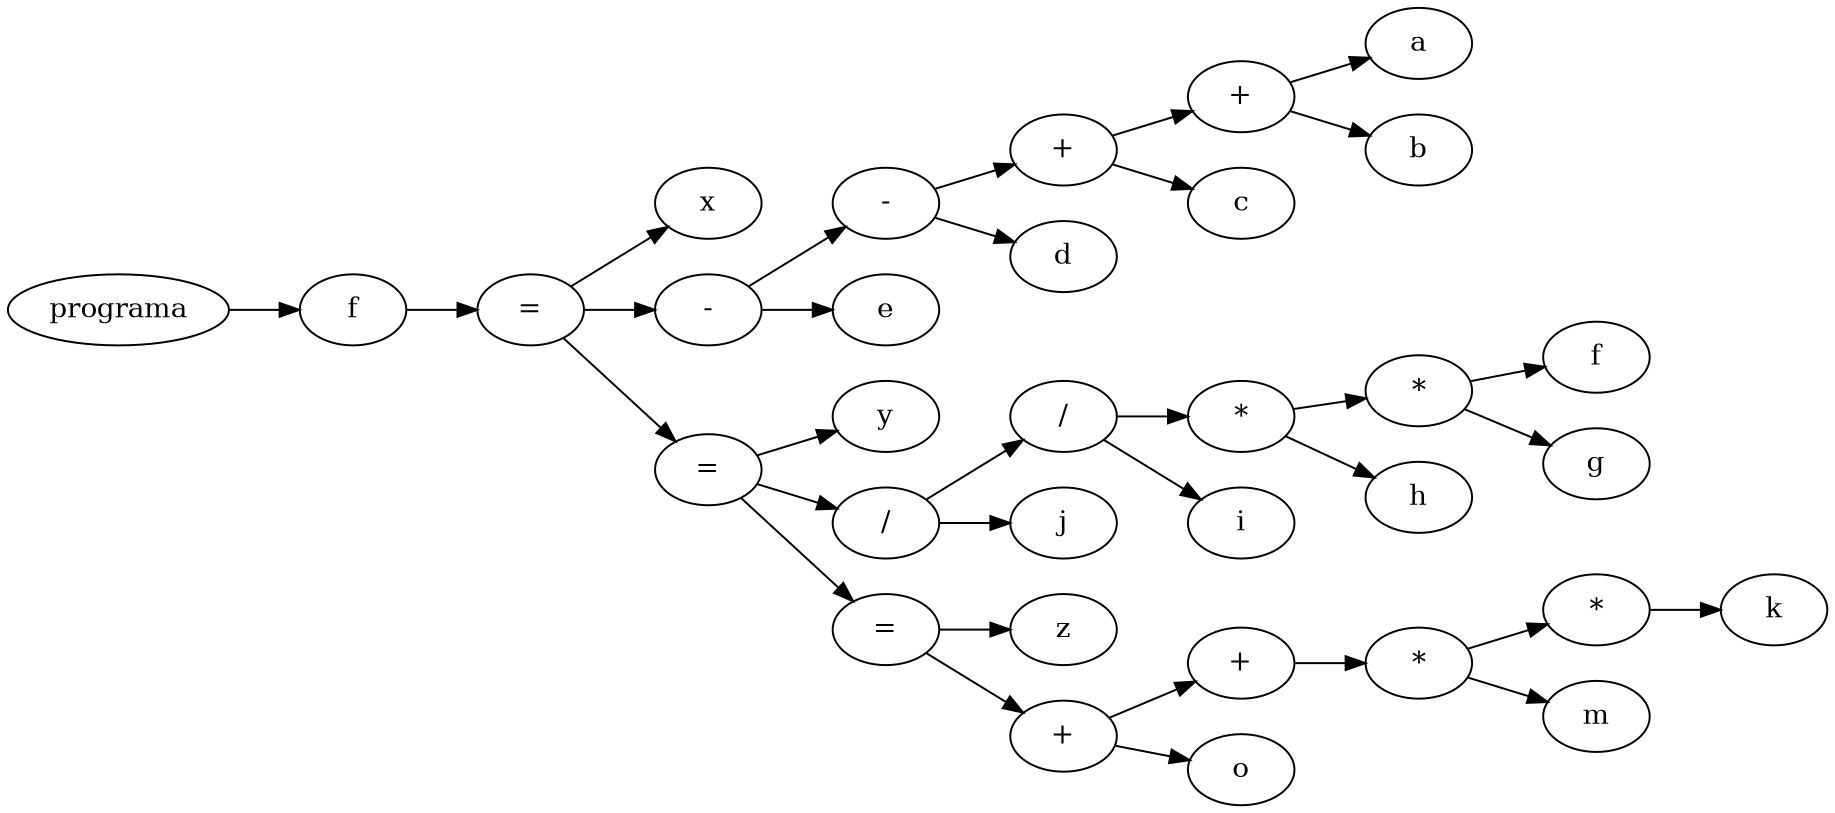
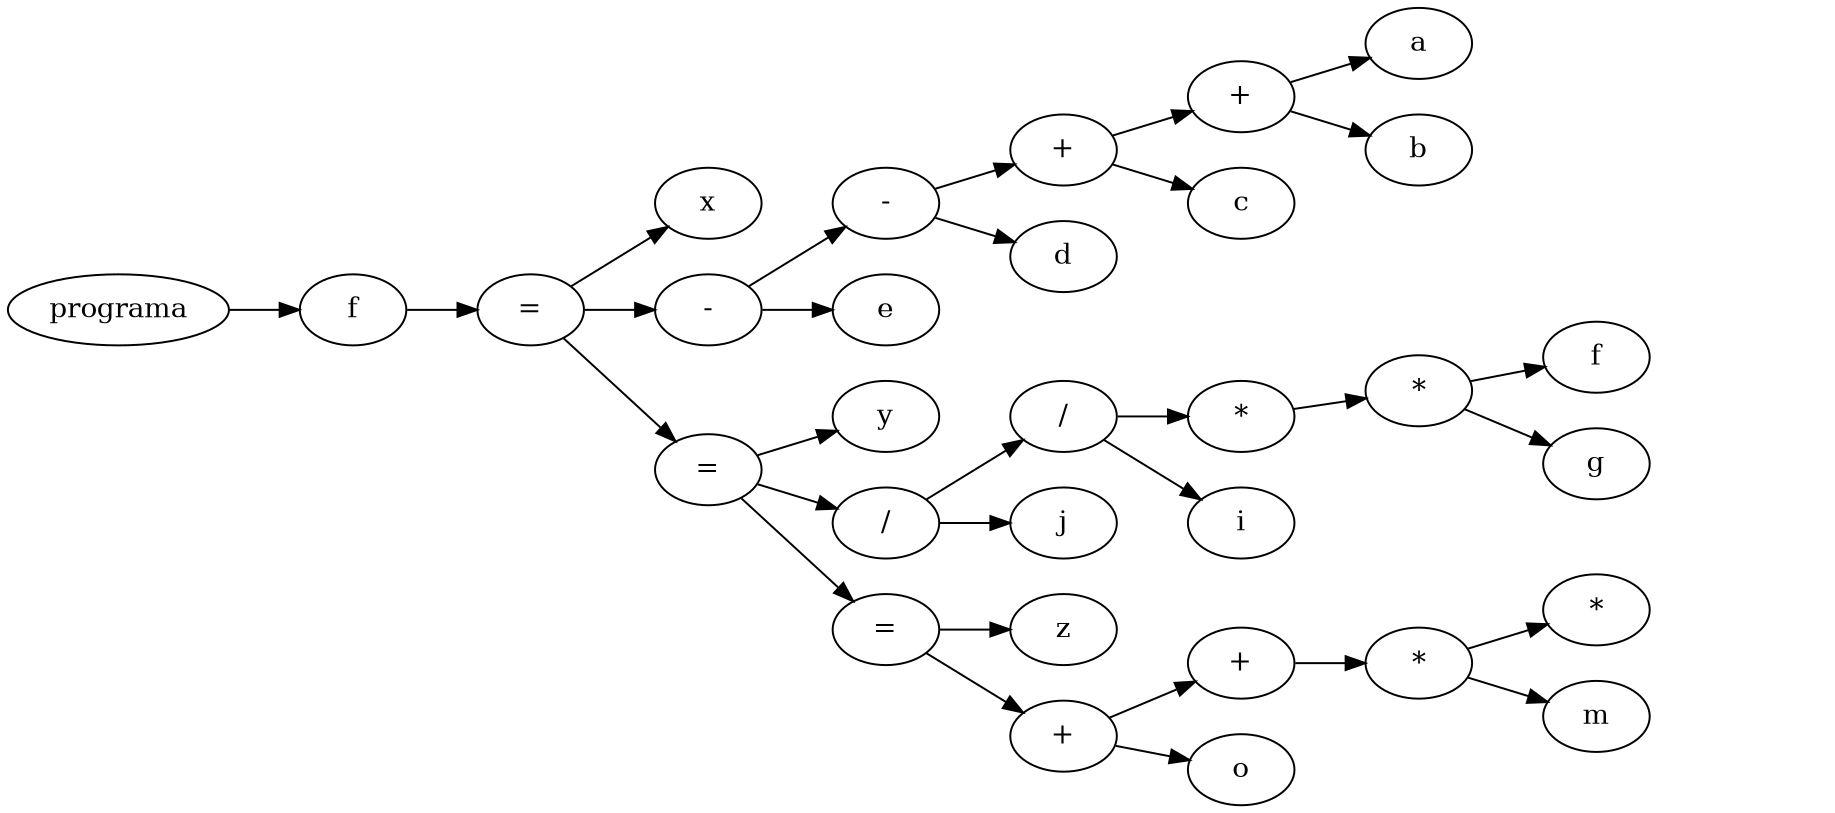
  digraph {
    rankdir=LR
    n1 [label=programa]
    n2 [label=f]
    n3 [label="="]
    n4 [label=x]
    n5 [label="-"]
    n6 [label="="]
    n7 [label="-"]
    n8 [label=e]
    n9 [label=y]
    n10 [label="/"]
    n11 [label="="]
    n12 [label="+"]
    n13 [label=d]
    n14 [label="+"]
    n15 [label=c]
    n16 [label=a]
    n17 [label=b]
    n18 [label="/"]
    n19 [label=j]
    n20 [label=z]
    n21 [label="+"]
    n22 [label="*"]
    n23 [label=i]
    n24 [label="*"]
-   n25 [label=h]
    n26 [label=f]
    n27 [label=g]
    n28 [label="+"]
    n29 [label=o]
    n30 [label="*"]
    n31 [label="*"]
    n32 [label=m]
-   n33 [label=k]
    n1 -> n2
    n2 -> n3
    n3 -> n4
    n3 -> n5
    n3 -> n6
    n5 -> n7
    n5 -> n8
    n6 -> n9
    n6 -> n10
    n6 -> n11
    n7 -> n12
    n7 -> n13
    n10 -> n18
    n10 -> n19
    n11 -> n20
    n11 -> n21
    n12 -> n14
    n12 -> n15
    n14 -> n16
    n14 -> n17
    n18 -> n22
    n18 -> n23
    n21 -> n28
    n21 -> n29
    n22 -> n24
-   n22 -> n25
    n24 -> n26
    n24 -> n27
    n28 -> n30
    n30 -> n31
    n30 -> n32
-   n31 -> n33
  }
